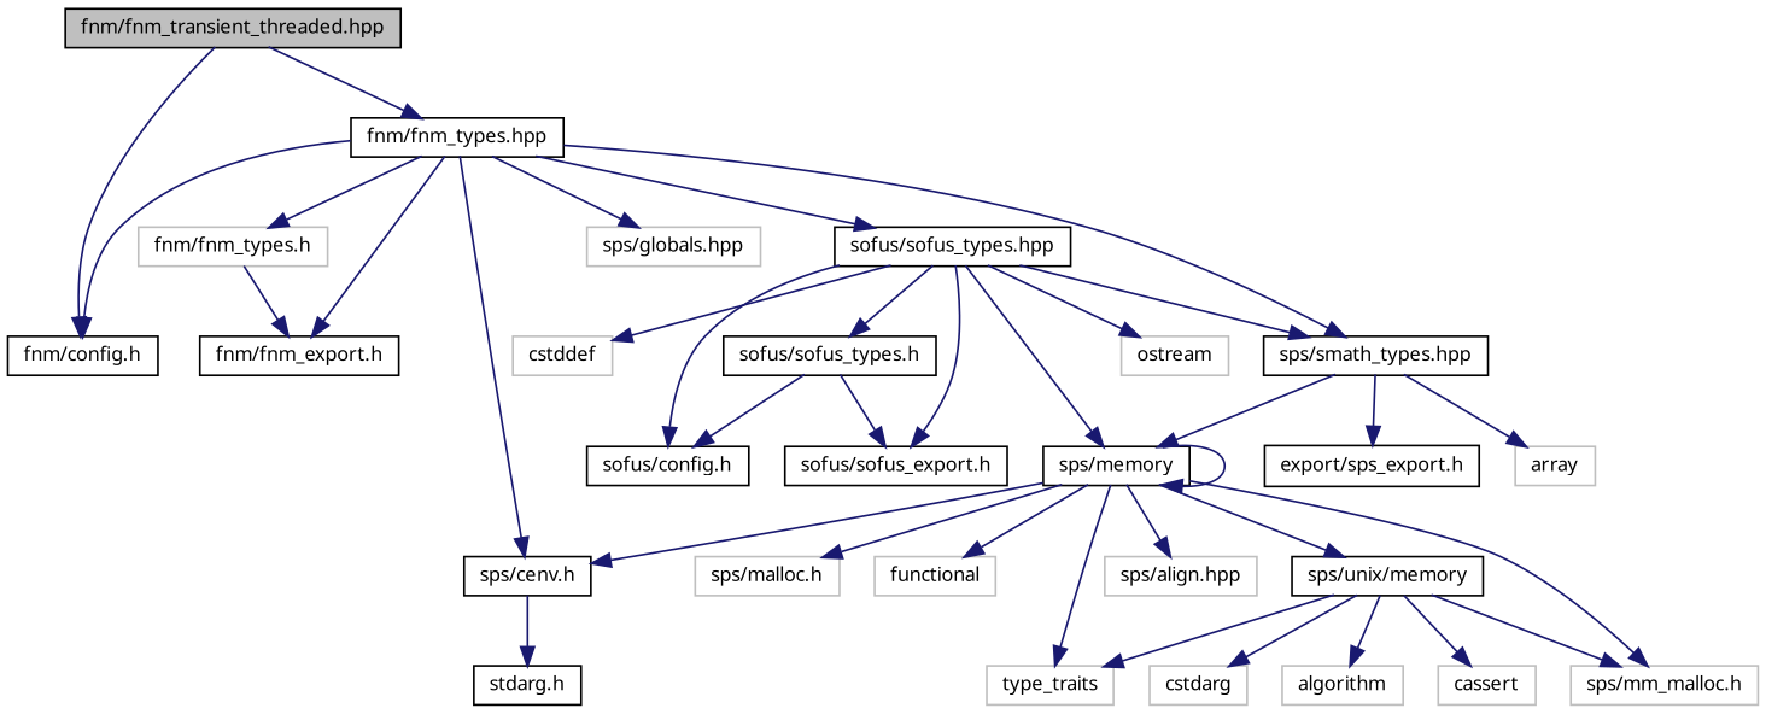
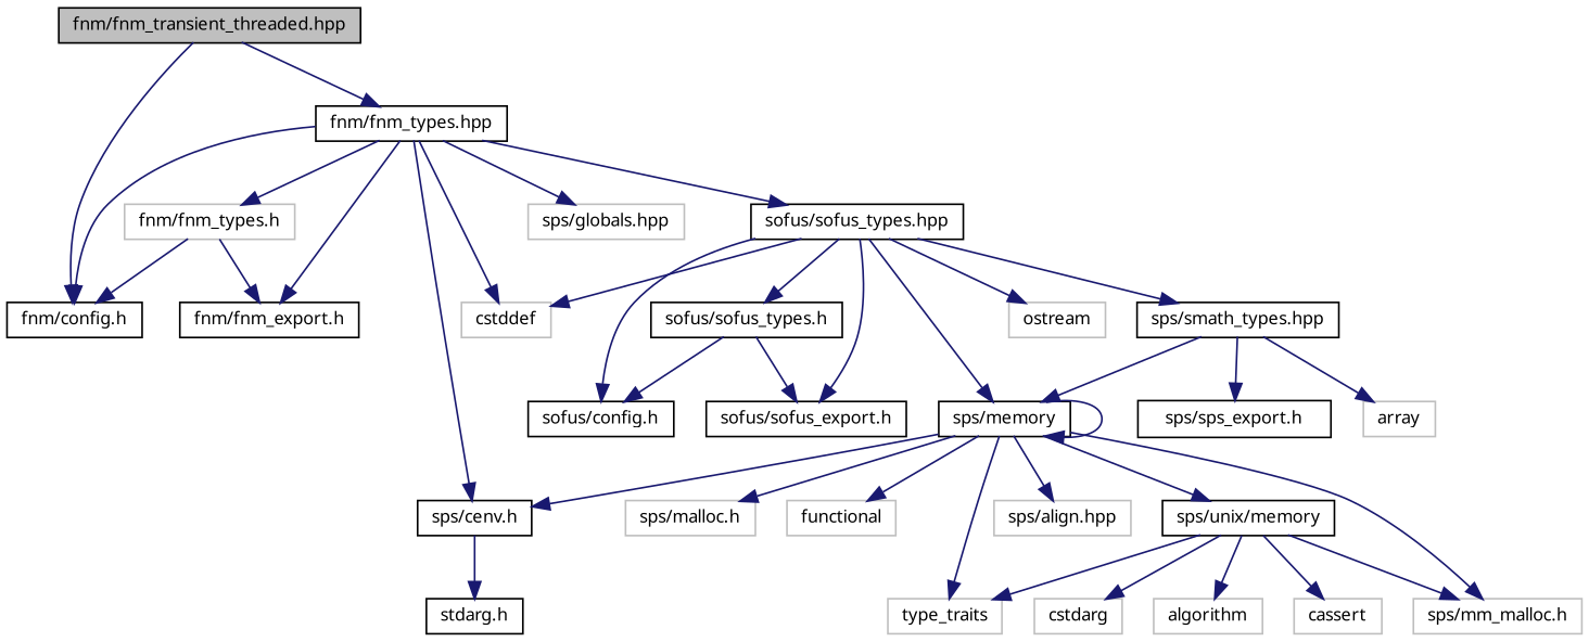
  digraph {
    fontname="Noto Sans"
    node [color=black fillcolor=white fontname="Noto Sans" fontsize=10 shape=record style=filled]
    edge [color=midnightblue fontname="Noto Sans" fontsize=10 labelfontname=Helvetica labelfontsize=10 style=solid]
    n1 [fillcolor=grey75 fontcolor=black height=0.2 label="fnm/fnm_transient_threaded.hpp" width=0.4]
    n2 [height=0.2 label="fnm/config.h" width=0.4]
    n3 [height=0.2 label="fnm/fnm_types.hpp" width=0.4]
    n4 [height=0.2 label="fnm/fnm_export.h" width=0.4]
    n5 [color=grey75 height=0.2 label="fnm/fnm_types.h" width=0.4]
    n6 [height=0.2 label="sps/cenv.h" width=0.4]
    n7 [height=0.2 label="sofus/sofus_types.hpp" width=0.4]
    n8 [color=grey75 height=0.2 label=cstddef width=0.4]
    n9 [color=grey75 height=0.2 label="sps/globals.hpp" width=0.4]
    n10 [height=0.2 label="stdarg.h" width=0.4]
    n11 [height=0.2 label="sofus/config.h" width=0.4]
    n12 [height=0.2 label="sofus/sofus_export.h" width=0.4]
    n13 [height=0.2 label="sofus/sofus_types.h" width=0.4]
    n14 [height=0.2 label="sps/memory" width=0.4]
    n15 [height=0.2 label="sps/smath_types.hpp" width=0.4]
    n16 [color=grey75 height=0.2 label=ostream width=0.4]
    n17 [color=grey75 height=0.2 label="sps/mm_malloc.h" width=0.4]
    n18 [color=grey75 height=0.2 label="sps/malloc.h" width=0.4]
    n19 [color=grey75 height=0.2 label=functional width=0.4]
    n20 [color=grey75 height=0.2 label=type_traits width=0.4]
    n21 [color=grey75 height=0.2 label="sps/align.hpp" width=0.4]
    n22 [height=0.2 label="sps/unix/memory" width=0.4]
-   n23 [height=0.2 label="export/sps_export.h" width=0.4]
+   n23 [height=0.2 label="sps/sps_export.h" width=0.4]
    n24 [color=grey75 height=0.2 label=array width=0.4]
    n25 [color=grey75 height=0.2 label=algorithm width=0.4]
    n26 [color=grey75 height=0.2 label=cassert width=0.4]
    n27 [color=grey75 height=0.2 label=cstdarg width=0.4]
    n1 -> n2
    n1 -> n3
    n3 -> n2
    n3 -> n4
    n3 -> n5
    n3 -> n6
    n3 -> n7
-   n3 -> n15
+   n3 -> n8
    n3 -> n9
+   n5 -> n2
    n5 -> n4
    n6 -> n10
    n7 -> n8
    n7 -> n11
    n7 -> n12
    n7 -> n13
    n7 -> n14
    n7 -> n15
    n7 -> n16
    n13 -> n11
    n13 -> n12
    n14 -> n6
    n14 -> n14
    n14 -> n17
    n14 -> n18
    n14 -> n19
    n14 -> n20
    n14 -> n21
    n14 -> n22
    n15 -> n14
    n15 -> n23
    n15 -> n24
    n22 -> n17
    n22 -> n20
    n22 -> n25
    n22 -> n26
    n22 -> n27
  }
